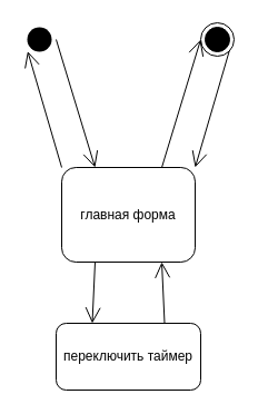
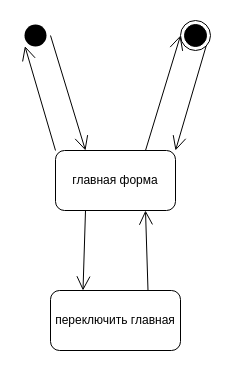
  <mxCell id="0" />
  <mxCell id="1" parent="0" />
- <mxCell id="2" value="главная форма" style="rounded=1;whiteSpace=wrap;html=1;" vertex="1" parent="1"><mxGeometry x="55" y="150" width="120" height="85" as="geometry" /></mxCell>
+ <mxCell id="2" value="главная форма" style="rounded=1;whiteSpace=wrap;html=1;" vertex="1" parent="1"><mxGeometry x="55" y="150" width="120" height="60" as="geometry" /></mxCell>
  <mxCell id="3" value="" style="ellipse;html=1;shape=endState;fillColor=#000000;strokeColor=#000000;" vertex="1" parent="1"><mxGeometry x="180" y="20" width="30" height="30" as="geometry" /></mxCell>
  <mxCell id="4" value="" style="ellipse;html=1;shape=endState;fillColor=#000000;strokeColor=none;" vertex="1" parent="1"><mxGeometry x="20" y="20" width="30" height="30" as="geometry" /></mxCell>
- <mxCell id="5" value="переключить таймер" style="rounded=1;whiteSpace=wrap;html=1;strokeColor=#000000;" vertex="1" parent="1"><mxGeometry x="50" y="290" width="130" height="60" as="geometry" /></mxCell>
+ <mxCell id="5" value="переключить главная" style="rounded=1;whiteSpace=wrap;html=1;strokeColor=#000000;" vertex="1" parent="1"><mxGeometry x="50" y="290" width="130" height="60" as="geometry" /></mxCell>
  <mxCell id="6" value="" style="endArrow=open;endFill=1;endSize=12;html=1;entryX=0.75;entryY=1;entryDx=0;entryDy=0;exitX=0.75;exitY=0;exitDx=0;exitDy=0;" edge="1" parent="1" source="5" target="2"><mxGeometry width="160" relative="1" as="geometry"><mxPoint x="25" y="370" as="sourcePoint" /><mxPoint x="185" y="370" as="targetPoint" /></mxGeometry></mxCell>
  <mxCell id="7" value="" style="endArrow=open;endFill=1;endSize=12;html=1;entryX=0.25;entryY=0;entryDx=0;entryDy=0;exitX=1;exitY=0.5;exitDx=0;exitDy=0;" edge="1" parent="1" source="4" target="2"><mxGeometry width="160" relative="1" as="geometry"><mxPoint x="15" y="410" as="sourcePoint" /><mxPoint x="175" y="410" as="targetPoint" /></mxGeometry></mxCell>
  <mxCell id="8" value="" style="endArrow=open;endFill=1;endSize=12;html=1;entryX=0;entryY=1;entryDx=0;entryDy=0;exitX=0;exitY=0;exitDx=0;exitDy=0;" edge="1" parent="1" source="2" target="4"><mxGeometry width="160" relative="1" as="geometry"><mxPoint x="5" y="450" as="sourcePoint" /><mxPoint x="165" y="450" as="targetPoint" /></mxGeometry></mxCell>
  <mxCell id="9" value="" style="endArrow=open;endFill=1;endSize=12;html=1;entryX=0;entryY=0.5;entryDx=0;entryDy=0;exitX=0.75;exitY=0;exitDx=0;exitDy=0;" edge="1" parent="1" source="2" target="3"><mxGeometry width="160" relative="1" as="geometry"><mxPoint x="-5" y="490" as="sourcePoint" /><mxPoint x="155" y="490" as="targetPoint" /></mxGeometry></mxCell>
  <mxCell id="10" value="" style="endArrow=open;endFill=1;endSize=12;html=1;exitX=1;exitY=1;exitDx=0;exitDy=0;entryX=1;entryY=0;entryDx=0;entryDy=0;" edge="1" parent="1" source="3" target="2"><mxGeometry width="160" relative="1" as="geometry"><mxPoint x="-15" y="530" as="sourcePoint" /><mxPoint x="145" y="530" as="targetPoint" /></mxGeometry></mxCell>
  <mxCell id="11" value="" style="endArrow=open;endFill=1;endSize=12;html=1;exitX=0.25;exitY=1;exitDx=0;exitDy=0;entryX=0.25;entryY=0;entryDx=0;entryDy=0;" edge="1" parent="1" source="2" target="5"><mxGeometry width="160" relative="1" as="geometry"><mxPoint x="-25" y="570" as="sourcePoint" /><mxPoint x="135" y="570" as="targetPoint" /></mxGeometry></mxCell>
